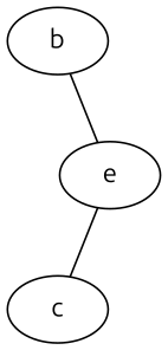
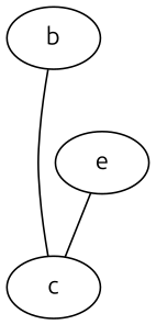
  graph {
    fontname=Ubuntu
    node [fontname=Ubuntu]
    edge [fontname=Ubuntu]
    b
    c
    e
-   b -- e
+   b -- c
    e -- c
  }
